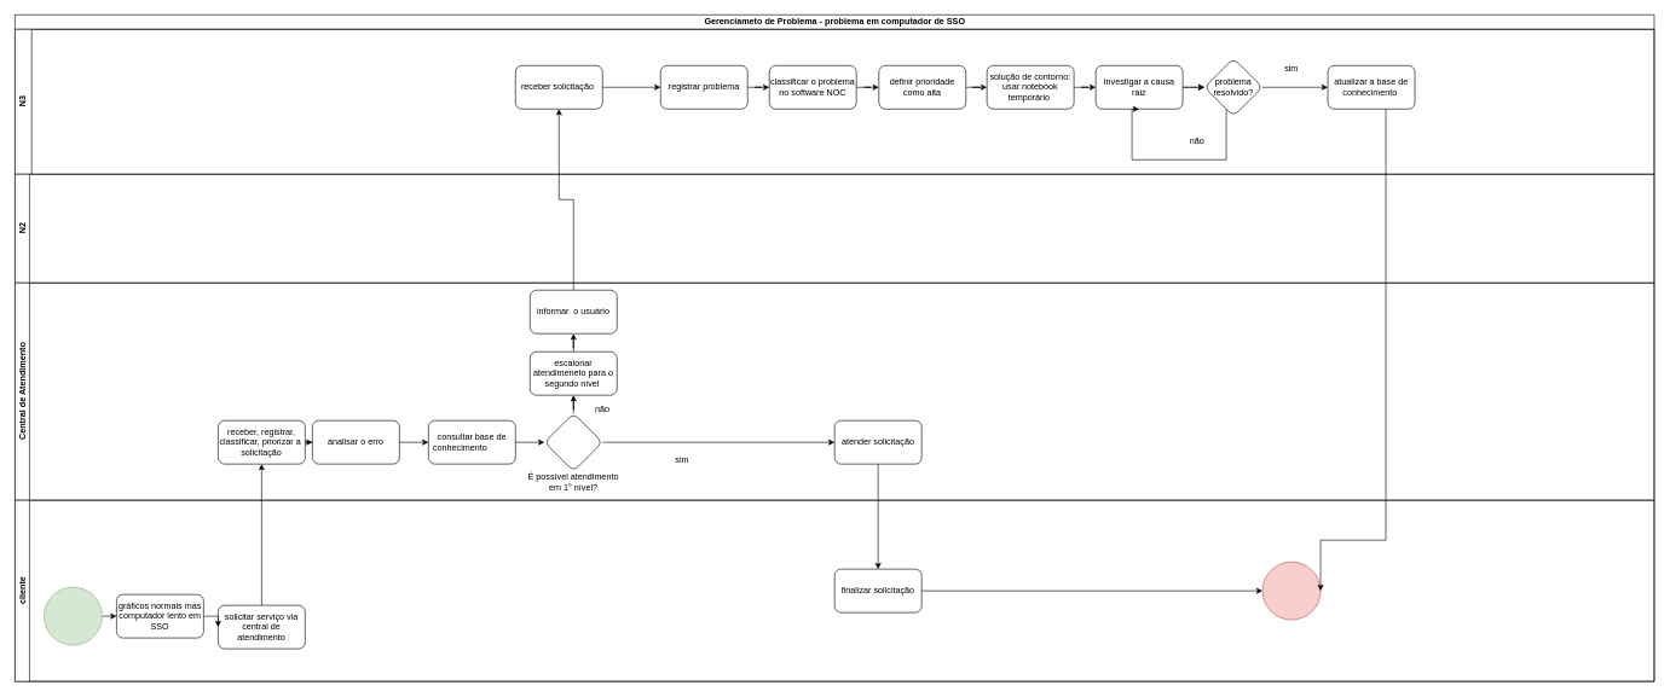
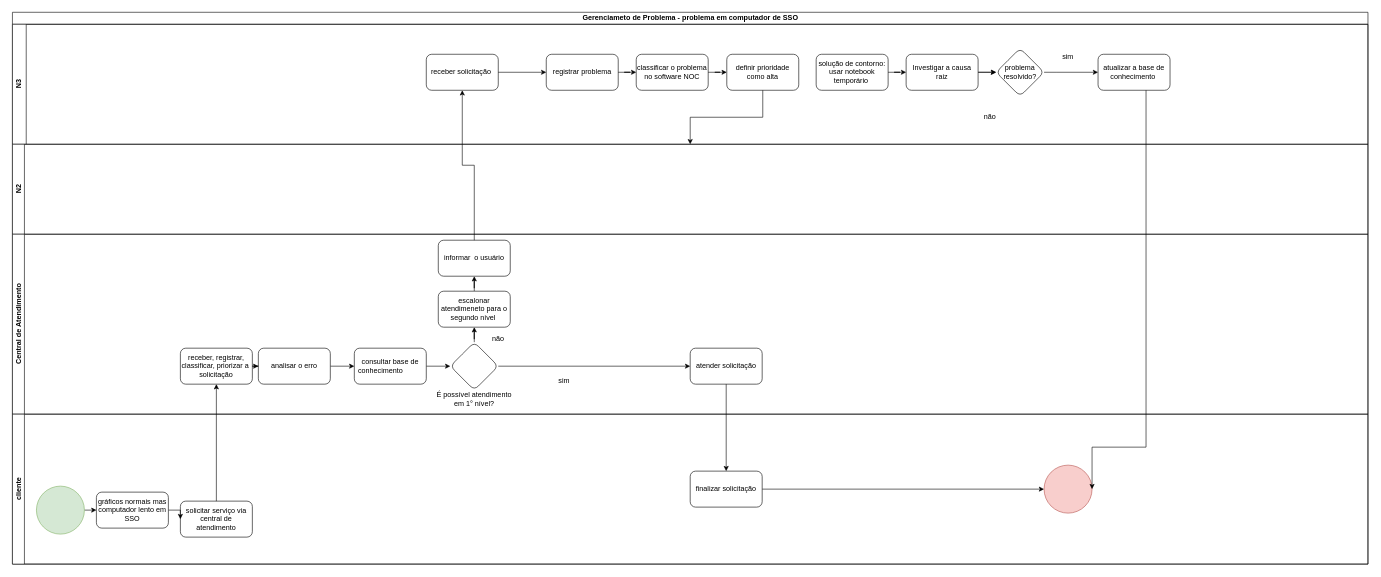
  <mxCell id="0" />
  <mxCell id="1" parent="0" />
  <mxCell id="2" value="Gerenciameto de Problema - problema em computador de SSO" style="swimlane;childLayout=stackLayout;resizeParent=1;resizeParentMax=0;horizontal=1;startSize=20;horizontalStack=0;html=1;" parent="1" vertex="1"><mxGeometry x="20" y="20" width="2260" height="920" as="geometry" /></mxCell>
  <mxCell id="3" value="N3" style="swimlane;horizontal=0;whiteSpace=wrap;html=1;" vertex="1" parent="2"><mxGeometry y="20" width="2260" height="200" as="geometry" /></mxCell>
  <mxCell id="4" value="receber solicitação&amp;nbsp;" style="whiteSpace=wrap;html=1;rounded=1;" parent="3" vertex="1"><mxGeometry x="690" y="50" width="120" height="60" as="geometry" /></mxCell>
  <mxCell id="5" value="registrar problema" style="whiteSpace=wrap;html=1;rounded=1;" parent="3" vertex="1"><mxGeometry x="890" y="50" width="120" height="60" as="geometry" /></mxCell>
  <mxCell id="6" value="" style="edgeStyle=orthogonalEdgeStyle;rounded=0;orthogonalLoop=1;jettySize=auto;html=1;" parent="3" source="4" target="5" edge="1"><mxGeometry relative="1" as="geometry" /></mxCell>
  <mxCell id="7" value="classificar o problema no software NOC" style="whiteSpace=wrap;html=1;rounded=1;" parent="3" vertex="1"><mxGeometry x="1040" y="50" width="120" height="60" as="geometry" /></mxCell>
  <mxCell id="8" value="" style="edgeStyle=orthogonalEdgeStyle;rounded=0;orthogonalLoop=1;jettySize=auto;html=1;" parent="3" source="5" target="7" edge="1"><mxGeometry relative="1" as="geometry" /></mxCell>
  <mxCell id="9" value="definir prioridade como alta" style="whiteSpace=wrap;html=1;rounded=1;" parent="3" vertex="1"><mxGeometry x="1191" y="50" width="120" height="60" as="geometry" /></mxCell>
  <mxCell id="10" value="" style="edgeStyle=orthogonalEdgeStyle;rounded=0;orthogonalLoop=1;jettySize=auto;html=1;" parent="3" source="7" target="9" edge="1"><mxGeometry relative="1" as="geometry" /></mxCell>
  <mxCell id="11" value="solução de contorno:&lt;br&gt;usar notebook temporário&amp;nbsp;" style="whiteSpace=wrap;html=1;rounded=1;" parent="3" vertex="1"><mxGeometry x="1340" y="50" width="120" height="60" as="geometry" /></mxCell>
- <mxCell id="12" value="" style="edgeStyle=orthogonalEdgeStyle;rounded=0;orthogonalLoop=1;jettySize=auto;html=1;" parent="3" source="9" target="11" edge="1"><mxGeometry relative="1" as="geometry" /></mxCell>
+ <mxCell id="12" value="" style="edgeStyle=orthogonalEdgeStyle;rounded=0;orthogonalLoop=1;jettySize=auto;html=1;" parent="3" source="9" target="23" edge="1"><mxGeometry relative="1" as="geometry" /></mxCell>
  <mxCell id="13" value="" style="edgeStyle=orthogonalEdgeStyle;rounded=0;orthogonalLoop=1;jettySize=auto;html=1;" parent="3" source="15" edge="1"><mxGeometry relative="1" as="geometry"><mxPoint x="1640" y="80.0" as="targetPoint" /></mxGeometry></mxCell>
  <mxCell id="14" value="" style="edgeStyle=orthogonalEdgeStyle;rounded=0;orthogonalLoop=1;jettySize=auto;html=1;" parent="3" source="15" edge="1"><mxGeometry relative="1" as="geometry"><mxPoint x="1640" y="80.0" as="targetPoint" /></mxGeometry></mxCell>
  <mxCell id="15" value="Investigar a causa raiz" style="whiteSpace=wrap;html=1;rounded=1;" parent="3" vertex="1"><mxGeometry x="1490" y="50" width="120" height="60" as="geometry" /></mxCell>
  <mxCell id="16" value="" style="edgeStyle=orthogonalEdgeStyle;rounded=0;orthogonalLoop=1;jettySize=auto;html=1;" parent="3" source="11" target="15" edge="1"><mxGeometry relative="1" as="geometry" /></mxCell>
- <mxCell id="17" style="edgeStyle=orthogonalEdgeStyle;rounded=0;orthogonalLoop=1;jettySize=auto;html=1;entryX=0.5;entryY=1;entryDx=0;entryDy=0;" parent="3" source="18" target="15" edge="1"><mxGeometry relative="1" as="geometry"><mxPoint x="1650" y="250" as="targetPoint" /><Array as="points"><mxPoint x="1670" y="180" /><mxPoint x="1540" y="180" /><mxPoint x="1540" y="110" /></Array></mxGeometry></mxCell>
  <mxCell id="18" value="problema resolvido?" style="rhombus;whiteSpace=wrap;html=1;rounded=1;" parent="3" vertex="1"><mxGeometry x="1640" y="40" width="80" height="80" as="geometry" /></mxCell>
  <mxCell id="19" value="não&lt;br&gt;" style="text;html=1;strokeColor=none;fillColor=none;align=center;verticalAlign=middle;whiteSpace=wrap;rounded=0;" parent="3" vertex="1"><mxGeometry x="1600" y="140" width="60" height="30" as="geometry" /></mxCell>
  <mxCell id="20" value="atualizar a base de conhecimento&amp;nbsp;" style="whiteSpace=wrap;html=1;rounded=1;" parent="3" vertex="1"><mxGeometry x="1810" y="50" width="120" height="60" as="geometry" /></mxCell>
  <mxCell id="21" value="" style="edgeStyle=orthogonalEdgeStyle;rounded=0;orthogonalLoop=1;jettySize=auto;html=1;" parent="3" target="20" edge="1"><mxGeometry relative="1" as="geometry"><Array as="points"><mxPoint x="1740" y="80" /></Array><mxPoint x="1720" y="80.0" as="sourcePoint" /></mxGeometry></mxCell>
  <mxCell id="22" value="sim" style="text;html=1;strokeColor=none;fillColor=none;align=center;verticalAlign=middle;whiteSpace=wrap;rounded=0;" parent="3" vertex="1"><mxGeometry x="1730" y="40" width="60" height="30" as="geometry" /></mxCell>
  <mxCell id="23" value="N2" style="swimlane;startSize=20;horizontal=0;html=1;" parent="2" vertex="1"><mxGeometry y="220" width="2260" height="150" as="geometry" /></mxCell>
  <mxCell id="24" value="Central de Atendimento" style="swimlane;startSize=20;horizontal=0;html=1;" parent="2" vertex="1"><mxGeometry y="370" width="2260" height="300" as="geometry" /></mxCell>
  <mxCell id="25" value="" style="edgeStyle=orthogonalEdgeStyle;rounded=0;orthogonalLoop=1;jettySize=auto;html=1;" parent="24" source="26" target="39" edge="1"><mxGeometry relative="1" as="geometry" /></mxCell>
  <mxCell id="26" value="receber, registrar, classificar, priorizar a&amp;nbsp; solicitação" style="rounded=1;whiteSpace=wrap;html=1;" parent="24" vertex="1"><mxGeometry x="280" y="190" width="120" height="60" as="geometry" /></mxCell>
  <mxCell id="27" value="" style="edgeStyle=orthogonalEdgeStyle;rounded=0;orthogonalLoop=1;jettySize=auto;html=1;" parent="24" source="28" target="31" edge="1"><mxGeometry relative="1" as="geometry" /></mxCell>
  <mxCell id="28" value="consultar base de conhecimento&lt;span style=&quot;white-space: pre;&quot;&gt;&#09;&lt;/span&gt;&lt;span style=&quot;white-space: pre;&quot;&gt;&#09;&lt;/span&gt;" style="whiteSpace=wrap;html=1;rounded=1;" parent="24" vertex="1"><mxGeometry x="570" y="190" width="120" height="60" as="geometry" /></mxCell>
  <mxCell id="29" value="" style="edgeStyle=orthogonalEdgeStyle;rounded=0;orthogonalLoop=1;jettySize=auto;html=1;" parent="24" source="31" target="33" edge="1"><mxGeometry relative="1" as="geometry" /></mxCell>
  <mxCell id="30" value="" style="edgeStyle=orthogonalEdgeStyle;rounded=0;orthogonalLoop=1;jettySize=auto;html=1;" parent="24" source="31" target="36" edge="1"><mxGeometry relative="1" as="geometry" /></mxCell>
  <mxCell id="31" value="" style="rhombus;whiteSpace=wrap;html=1;rounded=1;" parent="24" vertex="1"><mxGeometry x="730" y="180" width="80" height="80" as="geometry" /></mxCell>
  <mxCell id="32" value="É possível atendimento em 1° nível?" style="text;html=1;strokeColor=none;fillColor=none;align=center;verticalAlign=middle;whiteSpace=wrap;rounded=0;" parent="24" vertex="1"><mxGeometry x="705" y="260" width="130" height="30" as="geometry" /></mxCell>
  <mxCell id="33" value="atender solicitação" style="whiteSpace=wrap;html=1;rounded=1;" parent="24" vertex="1"><mxGeometry x="1130" y="190" width="120" height="60" as="geometry" /></mxCell>
  <mxCell id="34" value="sim" style="text;html=1;strokeColor=none;fillColor=none;align=center;verticalAlign=middle;whiteSpace=wrap;rounded=0;" parent="24" vertex="1"><mxGeometry x="890" y="230" width="60" height="30" as="geometry" /></mxCell>
  <mxCell id="35" value="" style="edgeStyle=orthogonalEdgeStyle;rounded=0;orthogonalLoop=1;jettySize=auto;html=1;" parent="24" source="36" target="40" edge="1"><mxGeometry relative="1" as="geometry" /></mxCell>
  <mxCell id="36" value="escalonar atendimeneto para o segundo nível&amp;nbsp;" style="whiteSpace=wrap;html=1;rounded=1;" parent="24" vertex="1"><mxGeometry x="710" y="95" width="120" height="60" as="geometry" /></mxCell>
  <mxCell id="37" value="não" style="text;html=1;strokeColor=none;fillColor=none;align=center;verticalAlign=middle;whiteSpace=wrap;rounded=0;" parent="24" vertex="1"><mxGeometry x="780" y="160" width="60" height="30" as="geometry" /></mxCell>
  <mxCell id="38" value="" style="edgeStyle=orthogonalEdgeStyle;rounded=0;orthogonalLoop=1;jettySize=auto;html=1;" parent="24" source="39" target="28" edge="1"><mxGeometry relative="1" as="geometry" /></mxCell>
  <mxCell id="39" value="analisar o erro" style="whiteSpace=wrap;html=1;rounded=1;" parent="24" vertex="1"><mxGeometry x="410" y="190" width="120" height="60" as="geometry" /></mxCell>
  <mxCell id="40" value="informar&amp;nbsp; o usuário" style="whiteSpace=wrap;html=1;rounded=1;" parent="24" vertex="1"><mxGeometry x="710" y="10" width="120" height="60" as="geometry" /></mxCell>
  <mxCell id="41" value="cliente" style="swimlane;startSize=20;horizontal=0;html=1;" parent="2" vertex="1"><mxGeometry y="670" width="2260" height="250" as="geometry" /></mxCell>
  <mxCell id="42" value="solicitar serviço via central de atendimento" style="rounded=1;whiteSpace=wrap;html=1;" parent="41" vertex="1"><mxGeometry x="280" y="145" width="120" height="60" as="geometry" /></mxCell>
  <mxCell id="43" style="edgeStyle=orthogonalEdgeStyle;rounded=0;orthogonalLoop=1;jettySize=auto;html=1;exitX=1;exitY=0.5;exitDx=0;exitDy=0;entryX=0;entryY=0.5;entryDx=0;entryDy=0;" parent="41" source="44" target="46" edge="1"><mxGeometry relative="1" as="geometry" /></mxCell>
  <mxCell id="44" value="" style="ellipse;whiteSpace=wrap;html=1;aspect=fixed;fillColor=#d5e8d4;strokeColor=#82b366;" parent="41" vertex="1"><mxGeometry x="40" y="120" width="80" height="80" as="geometry" /></mxCell>
  <mxCell id="45" style="edgeStyle=orthogonalEdgeStyle;rounded=0;orthogonalLoop=1;jettySize=auto;html=1;exitX=1;exitY=0.5;exitDx=0;exitDy=0;entryX=0;entryY=0.5;entryDx=0;entryDy=0;" parent="41" source="46" target="42" edge="1"><mxGeometry relative="1" as="geometry" /></mxCell>
  <mxCell id="46" value="gráficos normais mas computador lento em SSO" style="rounded=1;whiteSpace=wrap;html=1;" parent="41" vertex="1"><mxGeometry x="140" y="130" width="120" height="60" as="geometry" /></mxCell>
  <mxCell id="47" value="" style="edgeStyle=orthogonalEdgeStyle;rounded=0;orthogonalLoop=1;jettySize=auto;html=1;" parent="41" source="48" target="49" edge="1"><mxGeometry relative="1" as="geometry" /></mxCell>
  <mxCell id="48" value="finalizar solicitação" style="whiteSpace=wrap;html=1;rounded=1;" parent="41" vertex="1"><mxGeometry x="1130" y="95" width="120" height="60" as="geometry" /></mxCell>
  <mxCell id="49" value="" style="ellipse;whiteSpace=wrap;html=1;rounded=1;fillColor=#f8cecc;strokeColor=#b85450;" parent="41" vertex="1"><mxGeometry x="1720" y="85" width="80" height="80" as="geometry" /></mxCell>
  <mxCell id="50" style="edgeStyle=orthogonalEdgeStyle;rounded=0;orthogonalLoop=1;jettySize=auto;html=1;entryX=0.5;entryY=1;entryDx=0;entryDy=0;" parent="2" source="42" target="26" edge="1"><mxGeometry relative="1" as="geometry" /></mxCell>
  <mxCell id="51" value="" style="edgeStyle=orthogonalEdgeStyle;rounded=0;orthogonalLoop=1;jettySize=auto;html=1;" parent="2" source="40" target="4" edge="1"><mxGeometry relative="1" as="geometry" /></mxCell>
  <mxCell id="52" style="edgeStyle=orthogonalEdgeStyle;rounded=0;orthogonalLoop=1;jettySize=auto;html=1;entryX=0.5;entryY=0;entryDx=0;entryDy=0;" parent="2" source="33" target="48" edge="1"><mxGeometry relative="1" as="geometry" /></mxCell>
  <mxCell id="53" style="edgeStyle=orthogonalEdgeStyle;rounded=0;orthogonalLoop=1;jettySize=auto;html=1;entryX=1;entryY=0.5;entryDx=0;entryDy=0;" parent="2" source="20" target="49" edge="1"><mxGeometry relative="1" as="geometry"><Array as="points"><mxPoint x="1890" y="725" /></Array></mxGeometry></mxCell>
